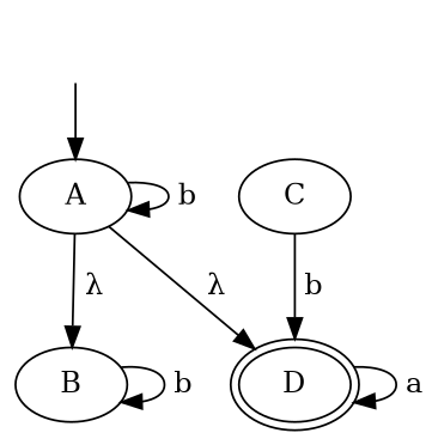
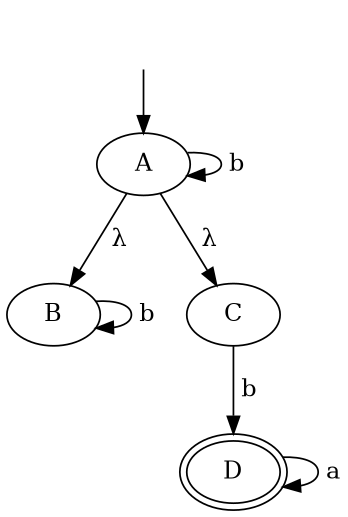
  digraph {
    _nil0 [style=invis]
    A
    B
    C
    D [peripheries=2]
    _nil0 -> A
    A -> A [label=" b"]
    A -> B [label=" λ"]
-   A -> D [label=" λ"]
+   A -> C [label=" λ"]
    B -> B [label=" b"]
    C -> D [label=" b"]
    D -> D [label=" a"]
  }
